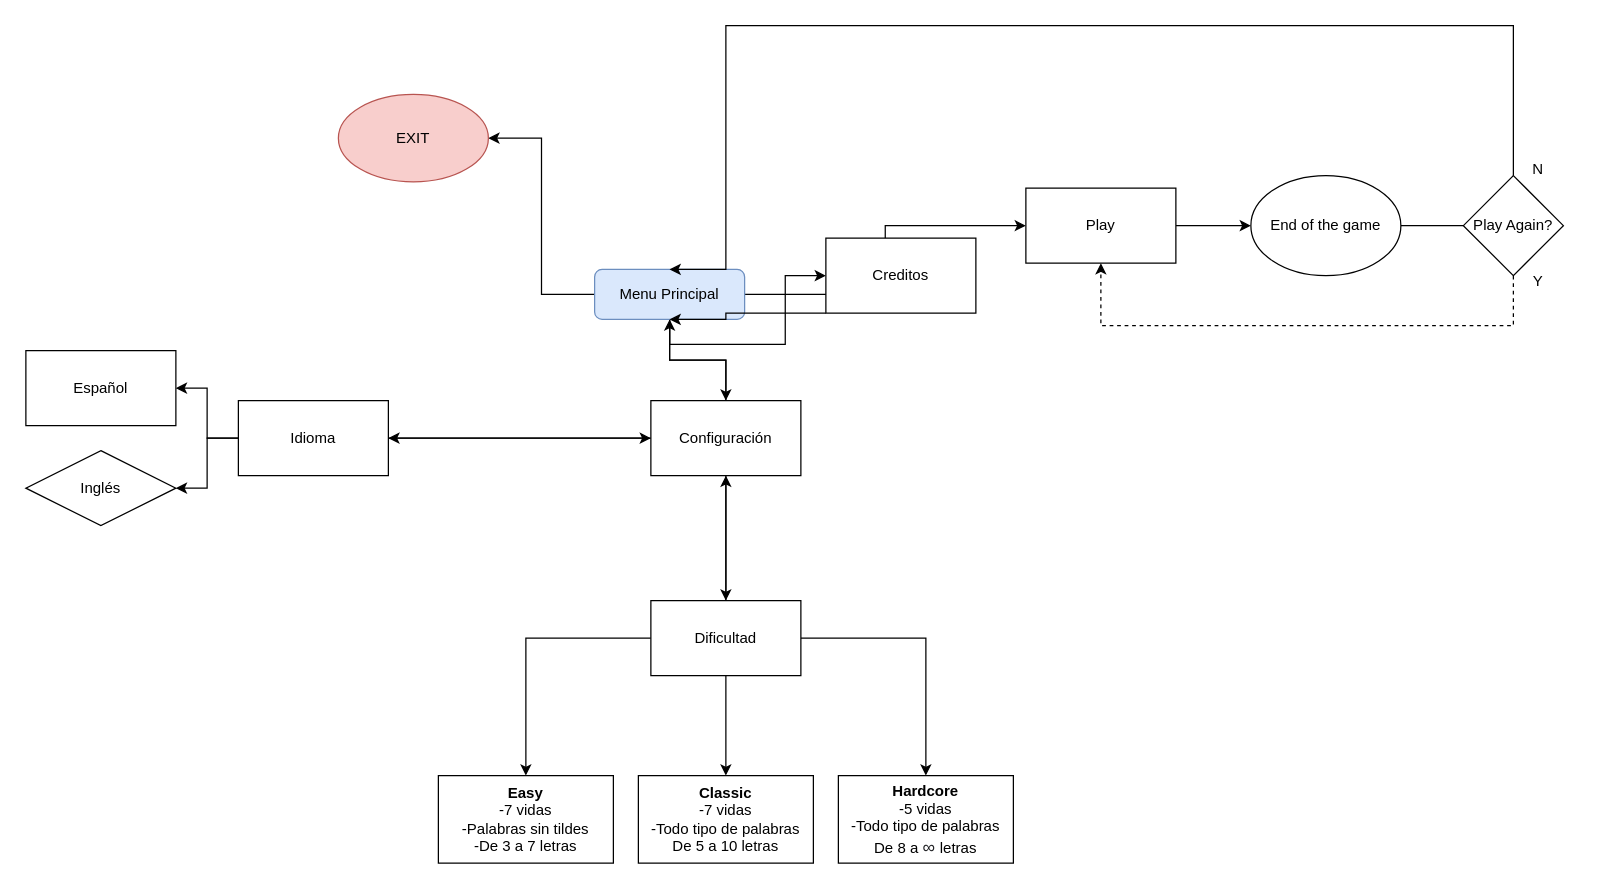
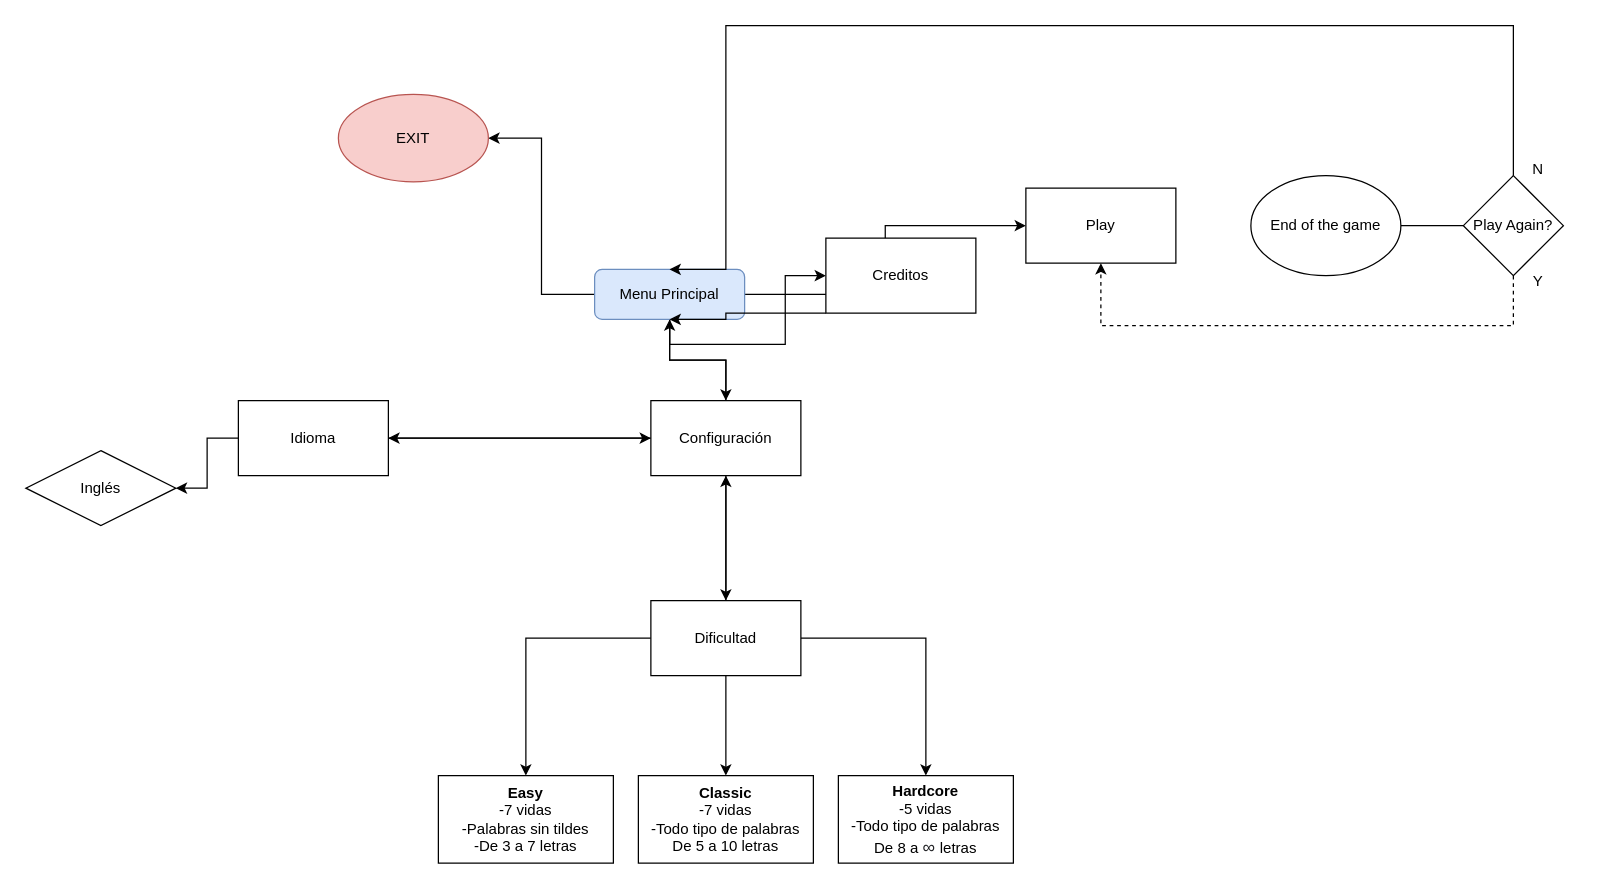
  <mxCell id="0" />
  <mxCell id="1" parent="0" />
  <mxCell id="2" style="edgeStyle=orthogonalEdgeStyle;rounded=0;orthogonalLoop=1;jettySize=auto;html=1;entryX=0.5;entryY=0;entryDx=0;entryDy=0;" parent="1" source="6" target="10" edge="1"><mxGeometry relative="1" as="geometry" /></mxCell>
  <mxCell id="3" style="edgeStyle=orthogonalEdgeStyle;rounded=0;orthogonalLoop=1;jettySize=auto;html=1;entryX=0;entryY=0.5;entryDx=0;entryDy=0;" parent="1" source="6" target="28" edge="1"><mxGeometry relative="1" as="geometry" /></mxCell>
  <mxCell id="4" style="edgeStyle=orthogonalEdgeStyle;rounded=0;orthogonalLoop=1;jettySize=auto;html=1;entryX=1;entryY=0.5;entryDx=0;entryDy=0;" parent="1" source="6" target="36" edge="1"><mxGeometry relative="1" as="geometry" /></mxCell>
  <mxCell id="5" style="edgeStyle=orthogonalEdgeStyle;rounded=0;orthogonalLoop=1;jettySize=auto;html=1;exitX=0.5;exitY=1;exitDx=0;exitDy=0;entryX=0;entryY=0.5;entryDx=0;entryDy=0;" edge="1" parent="1" source="6" target="26"><mxGeometry relative="1" as="geometry" /></mxCell>
  <mxCell id="6" value="Menu Principal" style="rounded=1;whiteSpace=wrap;html=1;fontSize=12;glass=0;strokeWidth=1;shadow=0;sketch=0;fillColor=#dae8fc;strokeColor=#6c8ebf;" parent="1" vertex="1"><mxGeometry x="475" y="215" width="120" height="40" as="geometry" /></mxCell>
  <mxCell id="7" style="edgeStyle=orthogonalEdgeStyle;rounded=0;orthogonalLoop=1;jettySize=auto;html=1;" parent="1" source="10" target="6" edge="1"><mxGeometry relative="1" as="geometry" /></mxCell>
  <mxCell id="8" style="edgeStyle=orthogonalEdgeStyle;rounded=0;orthogonalLoop=1;jettySize=auto;html=1;" parent="1" source="10" target="14" edge="1"><mxGeometry relative="1" as="geometry" /></mxCell>
  <mxCell id="9" style="edgeStyle=orthogonalEdgeStyle;rounded=0;orthogonalLoop=1;jettySize=auto;html=1;entryX=0.5;entryY=0;entryDx=0;entryDy=0;" parent="1" source="10" target="19" edge="1"><mxGeometry relative="1" as="geometry" /></mxCell>
  <mxCell id="10" value="Configuración" style="rounded=0;whiteSpace=wrap;html=1;" parent="1" vertex="1"><mxGeometry x="520" y="320" width="120" height="60" as="geometry" /></mxCell>
  <mxCell id="11" style="edgeStyle=orthogonalEdgeStyle;rounded=0;orthogonalLoop=1;jettySize=auto;html=1;entryX=0;entryY=0.5;entryDx=0;entryDy=0;" parent="1" source="14" target="10" edge="1"><mxGeometry relative="1" as="geometry" /></mxCell>
- <mxCell id="12" style="edgeStyle=orthogonalEdgeStyle;rounded=0;orthogonalLoop=1;jettySize=auto;html=1;entryX=1;entryY=0.5;entryDx=0;entryDy=0;" parent="1" source="14" target="23" edge="1"><mxGeometry relative="1" as="geometry" /></mxCell>
  <mxCell id="13" style="edgeStyle=orthogonalEdgeStyle;rounded=0;orthogonalLoop=1;jettySize=auto;html=1;entryX=1;entryY=0.5;entryDx=0;entryDy=0;" parent="1" source="14" target="24" edge="1"><mxGeometry relative="1" as="geometry" /></mxCell>
  <mxCell id="14" value="Idioma" style="rounded=0;whiteSpace=wrap;html=1;" parent="1" vertex="1"><mxGeometry x="190" y="320" width="120" height="60" as="geometry" /></mxCell>
  <mxCell id="15" style="edgeStyle=orthogonalEdgeStyle;rounded=0;orthogonalLoop=1;jettySize=auto;html=1;entryX=0.5;entryY=1;entryDx=0;entryDy=0;" parent="1" source="19" target="10" edge="1"><mxGeometry relative="1" as="geometry" /></mxCell>
  <mxCell id="16" style="edgeStyle=orthogonalEdgeStyle;rounded=0;orthogonalLoop=1;jettySize=auto;html=1;entryX=0.5;entryY=0;entryDx=0;entryDy=0;" parent="1" source="19" target="20" edge="1"><mxGeometry relative="1" as="geometry" /></mxCell>
  <mxCell id="17" style="edgeStyle=orthogonalEdgeStyle;rounded=0;orthogonalLoop=1;jettySize=auto;html=1;entryX=0.5;entryY=0;entryDx=0;entryDy=0;" parent="1" source="19" target="22" edge="1"><mxGeometry relative="1" as="geometry" /></mxCell>
  <mxCell id="18" style="edgeStyle=orthogonalEdgeStyle;rounded=0;orthogonalLoop=1;jettySize=auto;html=1;entryX=0.5;entryY=0;entryDx=0;entryDy=0;" parent="1" source="19" target="21" edge="1"><mxGeometry relative="1" as="geometry" /></mxCell>
  <mxCell id="19" value="Dificultad" style="rounded=0;whiteSpace=wrap;html=1;" parent="1" vertex="1"><mxGeometry x="520" y="480" width="120" height="60" as="geometry" /></mxCell>
  <mxCell id="20" value="&lt;span&gt;&lt;b&gt;Easy&lt;br&gt;&lt;/b&gt;-7 vidas&lt;/span&gt;&lt;br&gt;&lt;div&gt;&lt;span&gt;-Palabras sin tildes&lt;/span&gt;&lt;/div&gt;&lt;div&gt;&lt;span&gt;-De 3 a 7 letras&lt;/span&gt;&lt;/div&gt;" style="rounded=0;whiteSpace=wrap;html=1;align=center;" parent="1" vertex="1"><mxGeometry x="350" y="620" width="140" height="70" as="geometry" /></mxCell>
  <mxCell id="21" value="&lt;b&gt;Classic&lt;br&gt;&lt;/b&gt;-7 vidas&lt;br&gt;-Todo tipo de palabras&lt;br&gt;De 5 a 10 letras" style="rounded=0;whiteSpace=wrap;html=1;" parent="1" vertex="1"><mxGeometry x="510" y="620" width="140" height="70" as="geometry" /></mxCell>
  <mxCell id="22" value="&lt;b&gt;Hardcore&lt;br&gt;&lt;/b&gt;-5 vidas&lt;br&gt;-Todo tipo de palabras&lt;br&gt;De 8 a&amp;nbsp;&lt;span style=&quot;color: rgb(32 , 33 , 36) ; font-family: &amp;#34;arial&amp;#34; , sans-serif ; font-size: 14px ; text-align: left ; background-color: rgb(255 , 255 , 255)&quot;&gt;∞&amp;nbsp;&lt;/span&gt;letras" style="rounded=0;whiteSpace=wrap;html=1;" parent="1" vertex="1"><mxGeometry x="670" y="620" width="140" height="70" as="geometry" /></mxCell>
- <mxCell id="23" value="Español" style="rounded=0;whiteSpace=wrap;html=1;" parent="1" vertex="1"><mxGeometry x="20" y="280" width="120" height="60" as="geometry" /></mxCell>
  <mxCell id="24" value="Inglés" style="rhombus;whiteSpace=wrap;html=1;" parent="1" vertex="1"><mxGeometry x="20" y="360" width="120" height="60" as="geometry" /></mxCell>
  <mxCell id="25" style="edgeStyle=orthogonalEdgeStyle;rounded=0;orthogonalLoop=1;jettySize=auto;html=1;entryX=0.5;entryY=1;entryDx=0;entryDy=0;" edge="1" parent="1" source="26" target="6"><mxGeometry relative="1" as="geometry"><Array as="points"><mxPoint x="580" y="250" /></Array></mxGeometry></mxCell>
  <mxCell id="26" value="Creditos" style="rounded=0;whiteSpace=wrap;html=1;" parent="1" vertex="1"><mxGeometry x="660" y="190" width="120" height="60" as="geometry" /></mxCell>
- <mxCell id="27" style="edgeStyle=orthogonalEdgeStyle;rounded=0;orthogonalLoop=1;jettySize=auto;html=1;entryX=0;entryY=0.5;entryDx=0;entryDy=0;" parent="1" source="28" target="30" edge="1"><mxGeometry relative="1" as="geometry" /></mxCell>
  <mxCell id="28" value="Play" style="rounded=0;whiteSpace=wrap;html=1;" parent="1" vertex="1"><mxGeometry x="820" y="150" width="120" height="60" as="geometry" /></mxCell>
  <mxCell id="29" style="edgeStyle=orthogonalEdgeStyle;rounded=0;orthogonalLoop=1;jettySize=auto;html=1;entryX=0;entryY=0.5;entryDx=0;entryDy=0;endArrow=none;" parent="1" source="30" target="33" edge="1"><mxGeometry relative="1" as="geometry" /></mxCell>
  <mxCell id="30" value="End of the game" style="ellipse;whiteSpace=wrap;html=1;" parent="1" vertex="1"><mxGeometry x="1000" y="140" width="120" height="80" as="geometry" /></mxCell>
  <mxCell id="31" style="edgeStyle=orthogonalEdgeStyle;rounded=0;orthogonalLoop=1;jettySize=auto;html=1;entryX=0.5;entryY=0;entryDx=0;entryDy=0;" parent="1" source="33" target="6" edge="1"><mxGeometry relative="1" as="geometry"><mxPoint x="730" y="150" as="targetPoint" /><Array as="points"><mxPoint x="1210" y="20" /><mxPoint x="580" y="20" /></Array></mxGeometry></mxCell>
  <mxCell id="32" style="edgeStyle=orthogonalEdgeStyle;rounded=0;orthogonalLoop=1;jettySize=auto;html=1;entryX=0.5;entryY=1;entryDx=0;entryDy=0;dashed=1;" parent="1" source="33" target="28" edge="1"><mxGeometry relative="1" as="geometry"><Array as="points"><mxPoint x="1210" y="260" /><mxPoint x="880" y="260" /></Array></mxGeometry></mxCell>
  <mxCell id="33" value="Play Again?" style="rhombus;whiteSpace=wrap;html=1;" parent="1" vertex="1"><mxGeometry x="1170" y="140" width="80" height="80" as="geometry" /></mxCell>
  <mxCell id="34" value="Y" style="text;html=1;strokeColor=none;fillColor=none;align=center;verticalAlign=middle;whiteSpace=wrap;rounded=0;" parent="1" vertex="1"><mxGeometry x="1200" y="210" width="60" height="30" as="geometry" /></mxCell>
  <mxCell id="35" value="N" style="text;html=1;strokeColor=none;fillColor=none;align=center;verticalAlign=middle;whiteSpace=wrap;rounded=0;" parent="1" vertex="1"><mxGeometry x="1200" width="60" height="30" as="geometry" y="120" /></mxCell>
  <mxCell id="36" value="EXIT" style="ellipse;whiteSpace=wrap;html=1;fillColor=#f8cecc;strokeColor=#b85450;" parent="1" vertex="1"><mxGeometry x="270" y="75" width="120" height="70" as="geometry" /></mxCell>
